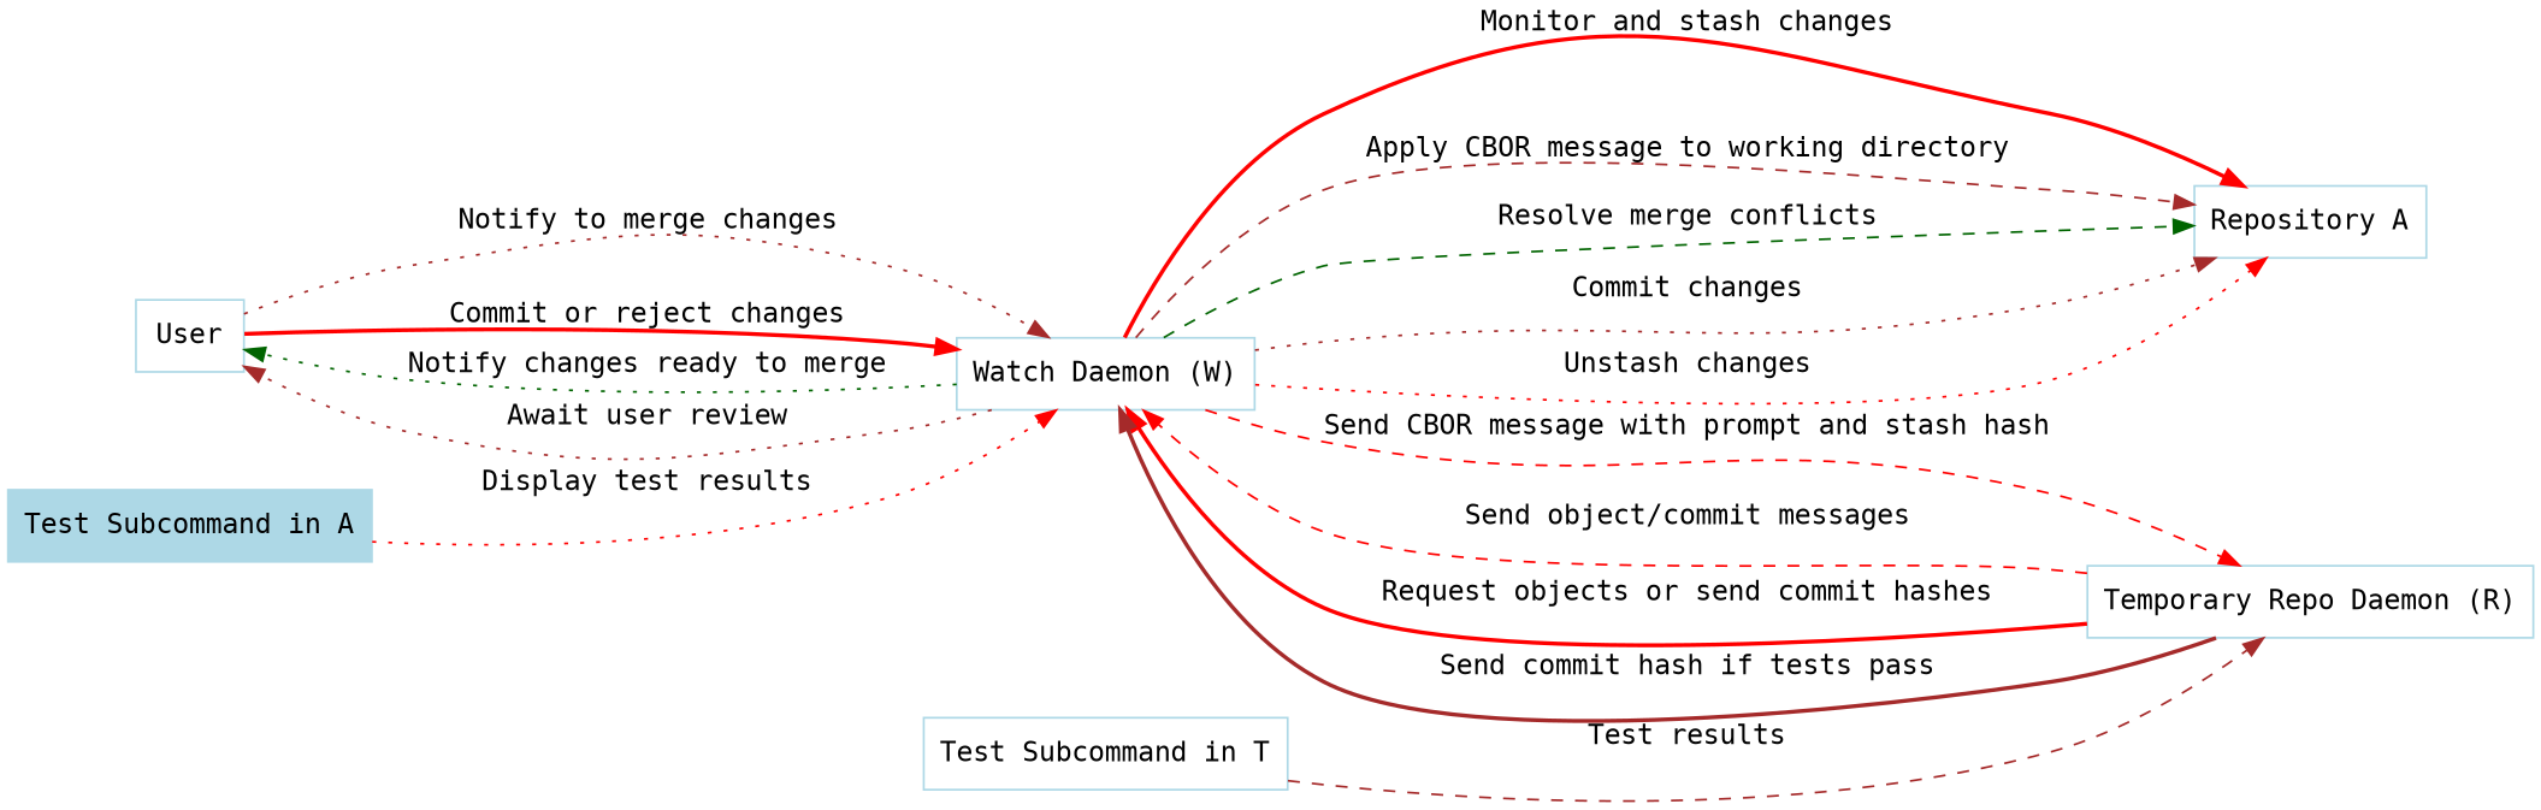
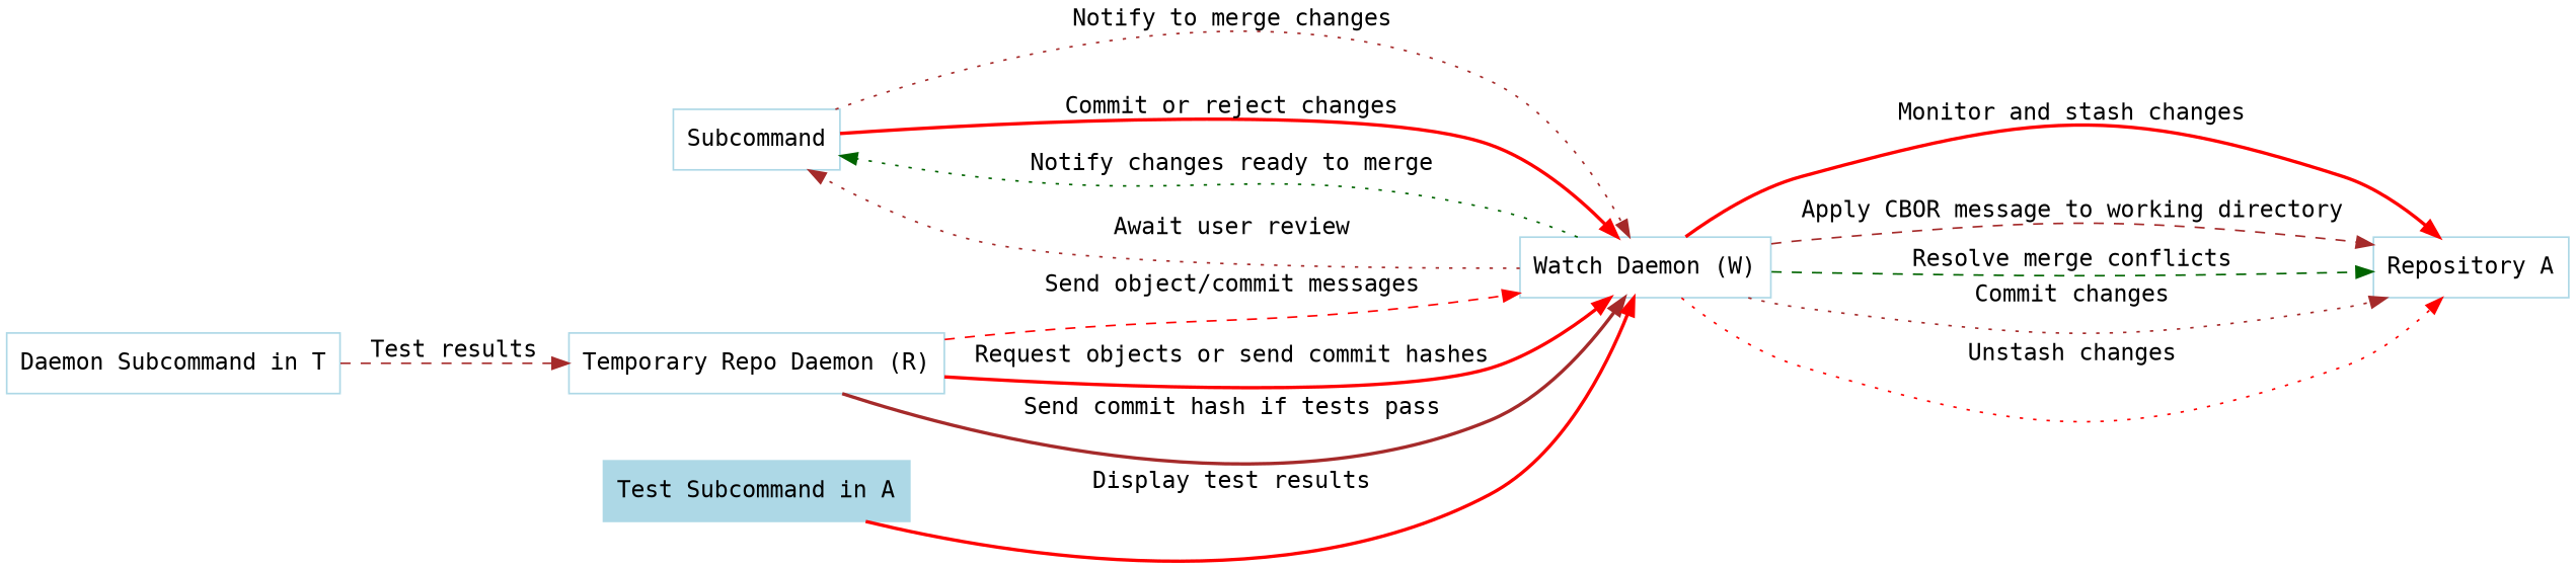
  digraph {
    fontname="DejaVu Sans Mono"
    rankdir=LR
    node [color=lightblue fillcolor=white fontname="DejaVu Sans Mono" shape=rectangle style=filled]
    edge [color=red fontname="DejaVu Sans Mono" style=dotted]
-   n1 [label=User]
+   n1 [label=Subcommand]
    n2 [label="Watch Daemon (W)"]
    n3 [label="Temporary Repo Daemon (R)"]
    n4 [label="Repository A"]
    n5 [fillcolor=lightblue label="Test Subcommand in A"]
-   n6 [label="Test Subcommand in T"]
+   n6 [label="Daemon Subcommand in T"]
    n1 -> n2 [color=brown label="Notify to merge changes"]
    n1 -> n2 [label="Commit or reject changes" style=bold]
    n2 -> n1 [color=darkgreen label="Notify changes ready to merge"]
    n2 -> n1 [color=brown label="Await user review"]
-   n2 -> n3 [label="Send CBOR message with prompt and stash hash" style=dashed]
    n2 -> n4 [label="Monitor and stash changes" style=bold]
    n2 -> n4 [color=brown label="Apply CBOR message to working directory" style=dashed]
    n2 -> n4 [color=darkgreen label="Resolve merge conflicts" style=dashed]
    n2 -> n4 [color=brown label="Commit changes"]
    n2 -> n4 [label="Unstash changes"]
    n3 -> n2 [label="Send object/commit messages" style=dashed]
    n3 -> n2 [label="Request objects or send commit hashes" style=bold]
    n3 -> n2 [color=brown label="Send commit hash if tests pass" style=bold]
-   n5 -> n2 [label="Display test results"]
+   n5 -> n2 [label="Display test results" style=bold]
    n6 -> n3 [color=brown label="Test results" style=dashed]
  }
